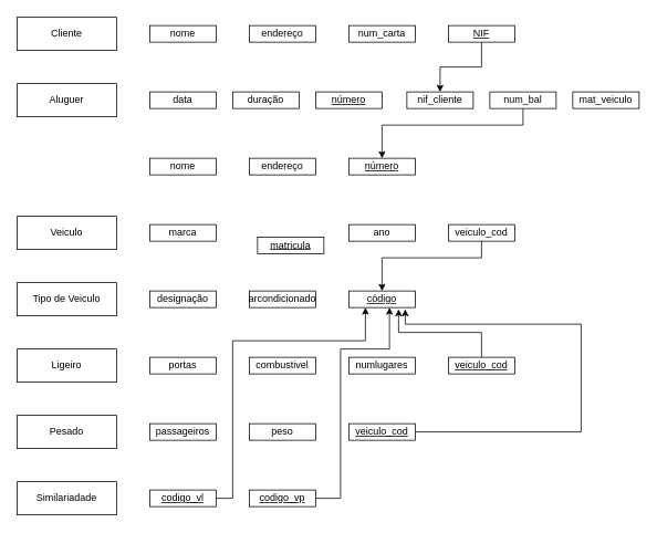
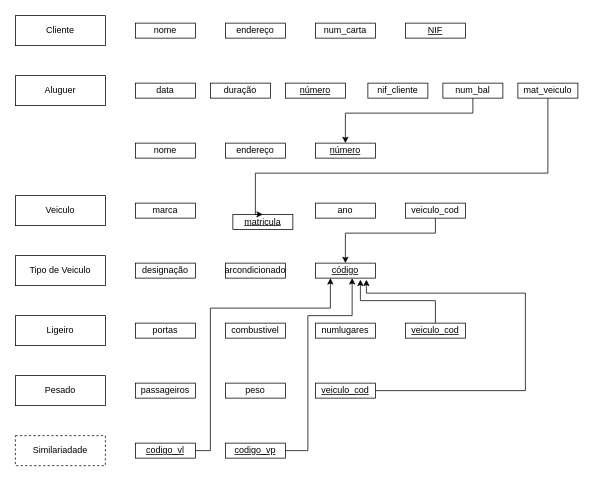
  <mxCell id="0" />
  <mxCell id="1" parent="0" />
  <mxCell id="2" value="Cliente" style="rounded=0;whiteSpace=wrap;html=1;" vertex="1" parent="1"><mxGeometry x="20" y="20" width="120" height="40" as="geometry" /></mxCell>
  <mxCell id="3" value="Aluguer" style="rounded=0;whiteSpace=wrap;html=1;" vertex="1" parent="1"><mxGeometry x="20" y="100" width="120" height="40" as="geometry" /></mxCell>
  <mxCell id="4" value="Veiculo" style="rounded=0;whiteSpace=wrap;html=1;" vertex="1" parent="1"><mxGeometry x="20" y="260" width="120" height="40" as="geometry" /></mxCell>
  <mxCell id="5" value="Tipo de Veiculo" style="rounded=0;whiteSpace=wrap;html=1;" vertex="1" parent="1"><mxGeometry x="20" y="340" width="120" height="40" as="geometry" /></mxCell>
  <mxCell id="6" value="Ligeiro" style="rounded=0;whiteSpace=wrap;html=1;" vertex="1" parent="1"><mxGeometry x="20" y="420" width="120" height="40" as="geometry" /></mxCell>
  <mxCell id="7" value="Pesado" style="rounded=0;whiteSpace=wrap;html=1;" vertex="1" parent="1"><mxGeometry x="20" y="500" width="120" height="40" as="geometry" /></mxCell>
  <mxCell id="8" value="nome" style="rounded=0;whiteSpace=wrap;html=1;" vertex="1" parent="1"><mxGeometry x="180" y="30" width="80" height="20" as="geometry" /></mxCell>
  <mxCell id="9" value="endereço" style="rounded=0;whiteSpace=wrap;html=1;" vertex="1" parent="1"><mxGeometry x="300" y="30" width="80" height="20" as="geometry" /></mxCell>
  <mxCell id="10" value="num_carta" style="rounded=0;whiteSpace=wrap;html=1;" vertex="1" parent="1"><mxGeometry x="420" y="30" width="80" height="20" as="geometry" /></mxCell>
- <mxCell id="11" value="" style="edgeStyle=orthogonalEdgeStyle;rounded=0;orthogonalLoop=1;jettySize=auto;html=1;" edge="1" parent="1" source="12" target="30"><mxGeometry relative="1" as="geometry" /></mxCell>
  <mxCell id="12" value="&lt;u&gt;NIF&lt;/u&gt;" style="rounded=0;whiteSpace=wrap;html=1;" vertex="1" parent="1"><mxGeometry x="540" y="30" width="80" height="20" as="geometry" /></mxCell>
  <mxCell id="13" value="data" style="rounded=0;whiteSpace=wrap;html=1;" vertex="1" parent="1"><mxGeometry x="180" y="110" width="80" height="20" as="geometry" /></mxCell>
  <mxCell id="14" value="duração" style="rounded=0;whiteSpace=wrap;html=1;" vertex="1" parent="1"><mxGeometry x="280" y="110" width="80" height="20" as="geometry" /></mxCell>
  <mxCell id="15" value="&lt;u&gt;número&lt;/u&gt;" style="rounded=0;whiteSpace=wrap;html=1;" vertex="1" parent="1"><mxGeometry x="380" y="110" width="80" height="20" as="geometry" /></mxCell>
  <mxCell id="16" value="nome" style="rounded=0;whiteSpace=wrap;html=1;" vertex="1" parent="1"><mxGeometry x="180" y="190" width="80" height="20" as="geometry" /></mxCell>
  <mxCell id="17" value="endereço" style="rounded=0;whiteSpace=wrap;html=1;" vertex="1" parent="1"><mxGeometry x="300" y="190" width="80" height="20" as="geometry" /></mxCell>
  <mxCell id="18" value="&lt;u&gt;número&lt;/u&gt;" style="rounded=0;whiteSpace=wrap;html=1;" vertex="1" parent="1"><mxGeometry x="420" y="190" width="80" height="20" as="geometry" /></mxCell>
  <mxCell id="19" value="marca" style="rounded=0;whiteSpace=wrap;html=1;" vertex="1" parent="1"><mxGeometry x="180" y="270" width="80" height="20" as="geometry" /></mxCell>
  <mxCell id="20" value="&lt;u&gt;matricula&lt;/u&gt;" style="rounded=0;whiteSpace=wrap;html=1;" vertex="1" parent="1"><mxGeometry x="310" y="285" width="80" height="20" as="geometry" /></mxCell>
  <mxCell id="21" value="ano" style="rounded=0;whiteSpace=wrap;html=1;" vertex="1" parent="1"><mxGeometry x="420" y="270" width="80" height="20" as="geometry" /></mxCell>
  <mxCell id="22" value="designação" style="rounded=0;whiteSpace=wrap;html=1;" vertex="1" parent="1"><mxGeometry x="180" y="350" width="80" height="20" as="geometry" /></mxCell>
  <mxCell id="23" value="arcondicionado" style="rounded=0;whiteSpace=wrap;html=1;" vertex="1" parent="1"><mxGeometry x="300" y="350" width="80" height="20" as="geometry" /></mxCell>
  <mxCell id="24" value="&lt;u&gt;código&lt;/u&gt;" style="rounded=0;whiteSpace=wrap;html=1;" vertex="1" parent="1"><mxGeometry x="420" y="350" width="80" height="20" as="geometry" /></mxCell>
  <mxCell id="25" value="portas" style="rounded=0;whiteSpace=wrap;html=1;" vertex="1" parent="1"><mxGeometry x="180" y="430" width="80" height="20" as="geometry" /></mxCell>
  <mxCell id="26" value="combustivel" style="rounded=0;whiteSpace=wrap;html=1;" vertex="1" parent="1"><mxGeometry x="300" y="430" width="80" height="20" as="geometry" /></mxCell>
  <mxCell id="27" value="numlugares" style="rounded=0;whiteSpace=wrap;html=1;" vertex="1" parent="1"><mxGeometry x="420" y="430" width="80" height="20" as="geometry" /></mxCell>
  <mxCell id="28" value="passageiros" style="rounded=0;whiteSpace=wrap;html=1;" vertex="1" parent="1"><mxGeometry x="180" y="510" width="80" height="20" as="geometry" /></mxCell>
  <mxCell id="29" value="peso" style="rounded=0;whiteSpace=wrap;html=1;" vertex="1" parent="1"><mxGeometry x="300" y="510" width="80" height="20" as="geometry" /></mxCell>
  <mxCell id="30" value="nif_cliente" style="rounded=0;whiteSpace=wrap;html=1;" vertex="1" parent="1"><mxGeometry x="490" y="110" width="80" height="20" as="geometry" /></mxCell>
  <mxCell id="31" value="" style="edgeStyle=orthogonalEdgeStyle;rounded=0;orthogonalLoop=1;jettySize=auto;html=1;entryX=0.5;entryY=0;entryDx=0;entryDy=0;" edge="1" parent="1" source="32" target="18"><mxGeometry relative="1" as="geometry"><mxPoint x="630" y="210" as="targetPoint" /><Array as="points"><mxPoint x="630" y="150" /><mxPoint x="460" y="150" /></Array></mxGeometry></mxCell>
  <mxCell id="32" value="num_bal" style="rounded=0;whiteSpace=wrap;html=1;" vertex="1" parent="1"><mxGeometry x="590" y="110" width="80" height="20" as="geometry" /></mxCell>
+ <mxCell id="33" value="" style="edgeStyle=orthogonalEdgeStyle;rounded=0;orthogonalLoop=1;jettySize=auto;html=1;entryX=0.5;entryY=0;entryDx=0;entryDy=0;" edge="1" parent="1" source="34" target="20"><mxGeometry relative="1" as="geometry"><mxPoint x="730" y="210" as="targetPoint" /><Array as="points"><mxPoint x="730" y="230" /><mxPoint x="340" y="230" /></Array></mxGeometry></mxCell>
  <mxCell id="34" value="mat_veiculo" style="rounded=0;whiteSpace=wrap;html=1;" vertex="1" parent="1"><mxGeometry x="690" y="110" width="80" height="20" as="geometry" /></mxCell>
  <mxCell id="35" value="" style="edgeStyle=orthogonalEdgeStyle;rounded=0;orthogonalLoop=1;jettySize=auto;html=1;entryX=0.5;entryY=0;entryDx=0;entryDy=0;" edge="1" parent="1" source="36" target="24"><mxGeometry relative="1" as="geometry"><mxPoint x="580" y="370" as="targetPoint" /><Array as="points"><mxPoint x="580" y="310" /><mxPoint x="460" y="310" /></Array></mxGeometry></mxCell>
  <mxCell id="36" value="veiculo_cod" style="rounded=0;whiteSpace=wrap;html=1;" vertex="1" parent="1"><mxGeometry x="540" y="270" width="80" height="20" as="geometry" /></mxCell>
  <mxCell id="37" value="" style="edgeStyle=orthogonalEdgeStyle;rounded=0;orthogonalLoop=1;jettySize=auto;html=1;" edge="1" parent="1" source="38"><mxGeometry relative="1" as="geometry"><mxPoint x="480" y="372" as="targetPoint" /><Array as="points"><mxPoint x="580" y="400" /><mxPoint x="480" y="400" /><mxPoint x="480" y="372" /></Array></mxGeometry></mxCell>
  <mxCell id="38" value="&lt;u&gt;veiculo_cod&lt;/u&gt;" style="rounded=0;whiteSpace=wrap;html=1;" vertex="1" parent="1"><mxGeometry x="540" y="430" width="80" height="20" as="geometry" /></mxCell>
  <mxCell id="39" value="" style="edgeStyle=orthogonalEdgeStyle;rounded=0;orthogonalLoop=1;jettySize=auto;html=1;entryX=0.85;entryY=1.1;entryDx=0;entryDy=0;entryPerimeter=0;" edge="1" parent="1" source="40" target="24"><mxGeometry relative="1" as="geometry"><Array as="points"><mxPoint x="700" y="520" /><mxPoint x="700" y="390" /><mxPoint x="488" y="390" /></Array></mxGeometry></mxCell>
  <mxCell id="40" value="&lt;u&gt;veiculo_cod&lt;/u&gt;" style="rounded=0;whiteSpace=wrap;html=1;" vertex="1" parent="1"><mxGeometry x="420" y="510" width="80" height="20" as="geometry" /></mxCell>
- <mxCell id="41" value="Similariadade" style="rounded=0;whiteSpace=wrap;html=1;" vertex="1" parent="1"><mxGeometry x="20" y="580" width="120" height="40" as="geometry" /></mxCell>
+ <mxCell id="41" value="Similariadade" style="rounded=0;whiteSpace=wrap;html=1;dashed=1;" vertex="1" parent="1"><mxGeometry x="20" y="580" width="120" height="40" as="geometry" /></mxCell>
  <mxCell id="42" value="" style="edgeStyle=orthogonalEdgeStyle;rounded=0;orthogonalLoop=1;jettySize=auto;html=1;entryX=0.613;entryY=1;entryDx=0;entryDy=0;entryPerimeter=0;" edge="1" parent="1" source="43" target="24"><mxGeometry relative="1" as="geometry"><Array as="points"><mxPoint x="410" y="600" /><mxPoint x="410" y="420" /><mxPoint x="469" y="420" /></Array></mxGeometry></mxCell>
  <mxCell id="43" value="&lt;u&gt;codigo_vp&lt;/u&gt;" style="rounded=0;whiteSpace=wrap;html=1;" vertex="1" parent="1"><mxGeometry x="300" y="590" width="80" height="20" as="geometry" /></mxCell>
  <mxCell id="44" value="" style="edgeStyle=orthogonalEdgeStyle;rounded=0;orthogonalLoop=1;jettySize=auto;html=1;entryX=0.25;entryY=1;entryDx=0;entryDy=0;" edge="1" parent="1" source="45" target="24"><mxGeometry relative="1" as="geometry"><Array as="points"><mxPoint x="280" y="600" /><mxPoint x="280" y="410" /><mxPoint x="440" y="410" /></Array></mxGeometry></mxCell>
  <mxCell id="45" value="&lt;u&gt;codigo_vl&lt;/u&gt;" style="rounded=0;whiteSpace=wrap;html=1;" vertex="1" parent="1"><mxGeometry x="180" y="590" width="80" height="20" as="geometry" /></mxCell>
